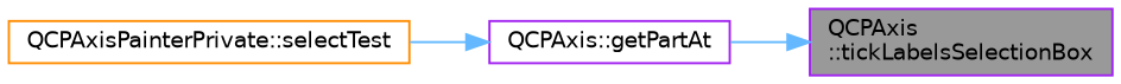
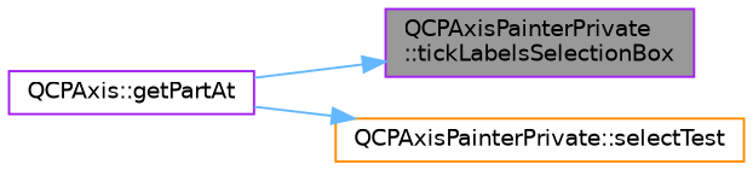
  digraph {
    rankdir=RL
    node [color=purple fillcolor=white fontname=Helvetica fontsize=10 shape=box style=filled]
    edge [color=steelblue1 dir=back fontname=Helvetica fontsize=10 labelfontname=Helvetica labelfontsize=10 style=solid]
-   n1 [fillcolor=grey60 fontcolor=black height=0.2 label="QCPAxis\l::tickLabelsSelectionBox" width=0.4]
+   n1 [fillcolor=grey60 fontcolor=black height=0.2 label="QCPAxisPainterPrivate\l::tickLabelsSelectionBox" width=0.4]
    n2 [height=0.2 label="QCPAxis::getPartAt" width=0.4]
    n3 [color=darkorange height=0.2 label="QCPAxisPainterPrivate::selectTest" width=0.4]
    n1 -> n2
-   n2 -> n3
+   n3 -> n2
  }
